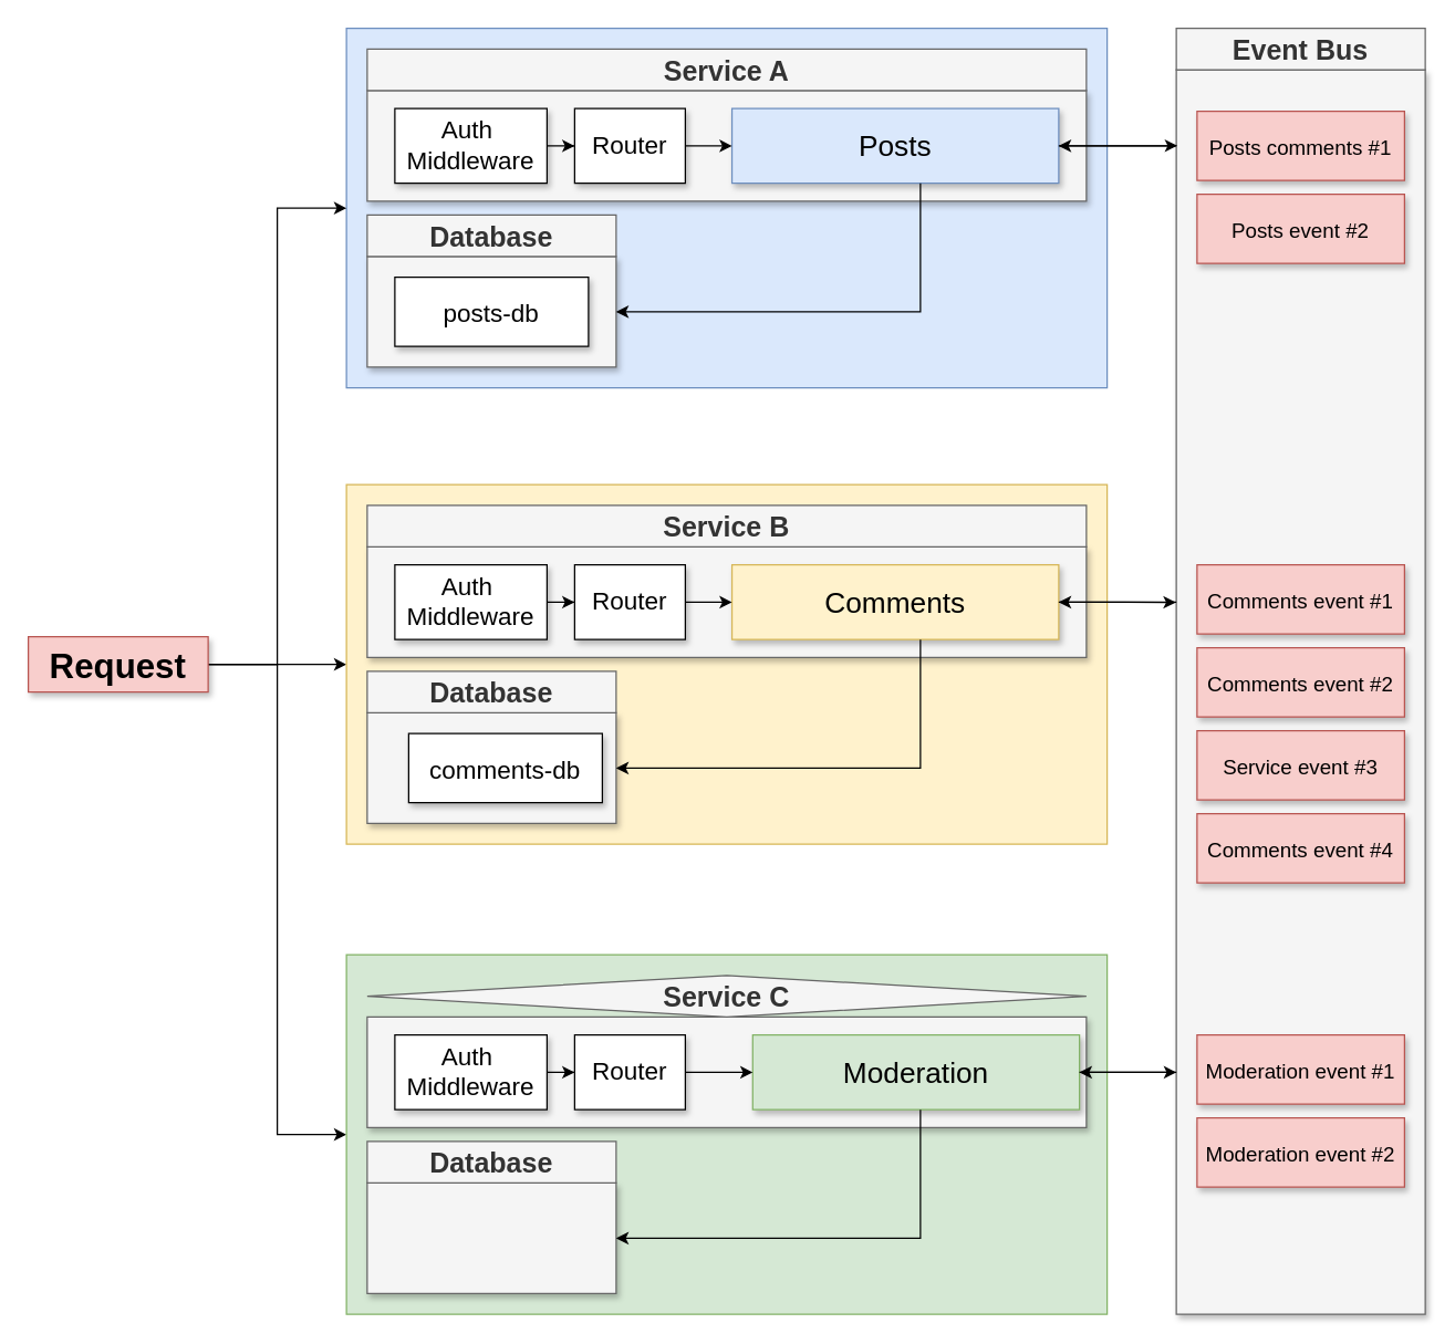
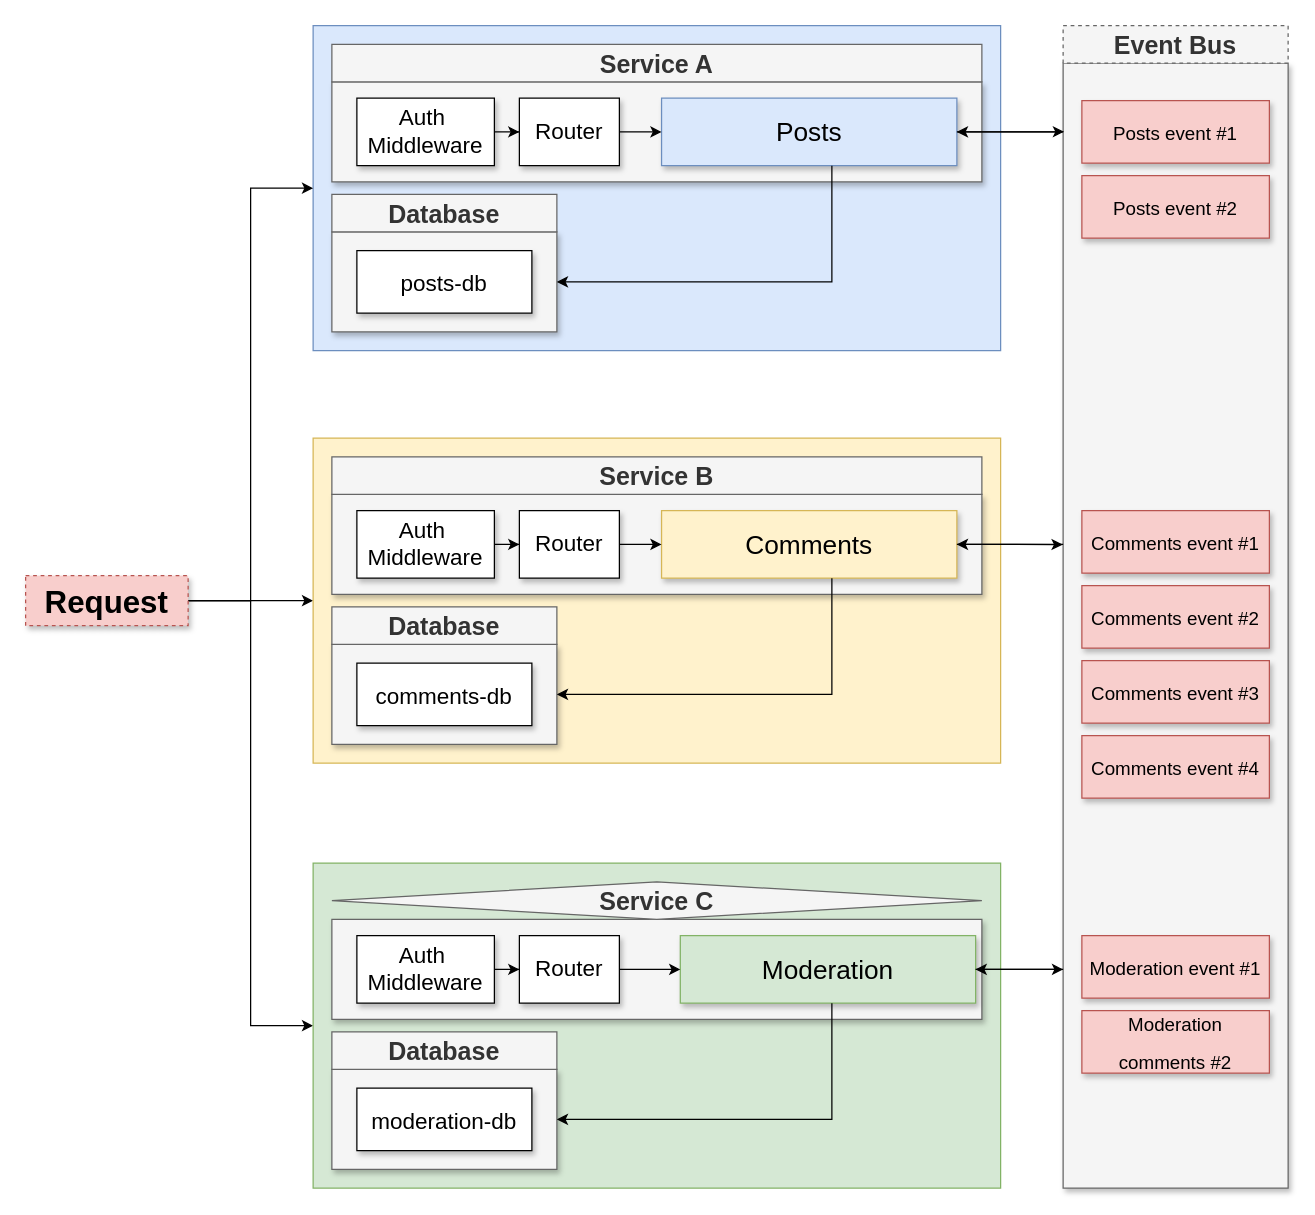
  <mxCell id="0" />
  <mxCell id="1" parent="0" />
  <mxCell id="2" value="" style="rounded=0;whiteSpace=wrap;html=1;shadow=0;strokeWidth=1;fontSize=30;fillColor=#dae8fc;strokeColor=#6c8ebf;" parent="1" vertex="1"><mxGeometry x="250" y="20" width="550" height="260" as="geometry" /></mxCell>
  <mxCell id="3" style="edgeStyle=orthogonalEdgeStyle;rounded=0;orthogonalLoop=1;jettySize=auto;html=1;entryX=0;entryY=0.5;entryDx=0;entryDy=0;" parent="1" source="6" target="2" edge="1"><mxGeometry relative="1" as="geometry" /></mxCell>
  <mxCell id="4" style="edgeStyle=orthogonalEdgeStyle;rounded=0;orthogonalLoop=1;jettySize=auto;html=1;entryX=0;entryY=0.5;entryDx=0;entryDy=0;" parent="1" source="6" target="21" edge="1"><mxGeometry relative="1" as="geometry" /></mxCell>
  <mxCell id="5" style="edgeStyle=orthogonalEdgeStyle;rounded=0;orthogonalLoop=1;jettySize=auto;html=1;entryX=0;entryY=0.5;entryDx=0;entryDy=0;" parent="1" source="6" target="33" edge="1"><mxGeometry relative="1" as="geometry" /></mxCell>
- <mxCell id="6" value="Request" style="rounded=0;whiteSpace=wrap;html=1;shadow=1;strokeWidth=1;fillColor=#f8cecc;fontSize=25;strokeColor=#b85450;fontStyle=1" parent="1" vertex="1"><mxGeometry x="20" y="460" width="130" height="40" as="geometry" /></mxCell>
+ <mxCell id="6" value="Request" style="rounded=0;whiteSpace=wrap;html=1;shadow=1;strokeWidth=1;fillColor=#f8cecc;fontSize=25;strokeColor=#b85450;fontStyle=1;dashed=1;" parent="1" vertex="1"><mxGeometry x="20" y="460" width="130" height="40" as="geometry" /></mxCell>
  <mxCell id="7" value="" style="rounded=0;whiteSpace=wrap;html=1;shadow=1;fontSize=28;fillColor=#f5f5f5;strokeColor=#666666;fontColor=#333333;" parent="1" vertex="1"><mxGeometry x="265" y="185" width="180" height="80" as="geometry" /></mxCell>
  <mxCell id="8" value="&lt;font style=&quot;font-size: 18px;&quot;&gt;posts-db&lt;/font&gt;" style="rounded=0;whiteSpace=wrap;html=1;shadow=1;fontSize=21;" parent="1" vertex="1"><mxGeometry x="285" y="200" width="140" height="50" as="geometry" /></mxCell>
  <mxCell id="9" value="Database" style="rounded=0;whiteSpace=wrap;html=1;shadow=0;fontSize=20;fillColor=#f5f5f5;strokeColor=#666666;fontColor=#333333;fontStyle=1" parent="1" vertex="1"><mxGeometry x="265" y="155" width="180" height="30" as="geometry" /></mxCell>
  <mxCell id="10" value="" style="rounded=0;whiteSpace=wrap;html=1;shadow=1;fontSize=28;fillColor=#f5f5f5;strokeColor=#666666;fontColor=#333333;" parent="1" vertex="1"><mxGeometry x="265" y="65" width="520" height="80" as="geometry" /></mxCell>
  <mxCell id="11" value="Posts" style="rounded=0;whiteSpace=wrap;html=1;shadow=1;fontSize=21;fillColor=#dae8fc;strokeColor=#6c8ebf;" parent="1" vertex="1"><mxGeometry x="528.75" y="78" width="236.25" height="54" as="geometry" /></mxCell>
  <mxCell id="12" value="Auth&amp;nbsp;&lt;div&gt;Middleware&lt;/div&gt;" style="rounded=0;whiteSpace=wrap;html=1;shadow=1;fontSize=18;" parent="1" vertex="1"><mxGeometry x="285" y="78" width="110" height="54" as="geometry" /></mxCell>
  <mxCell id="13" style="edgeStyle=orthogonalEdgeStyle;rounded=0;orthogonalLoop=1;jettySize=auto;html=1;exitX=1;exitY=0.5;exitDx=0;exitDy=0;fontSize=22;" parent="1" source="14" target="11" edge="1"><mxGeometry relative="1" as="geometry" /></mxCell>
  <mxCell id="14" value="Router" style="rounded=0;whiteSpace=wrap;html=1;shadow=1;fontSize=18;" parent="1" vertex="1"><mxGeometry x="415" y="78" width="80" height="54" as="geometry" /></mxCell>
  <mxCell id="15" style="edgeStyle=orthogonalEdgeStyle;rounded=0;orthogonalLoop=1;jettySize=auto;html=1;exitX=1;exitY=0.5;exitDx=0;exitDy=0;fontSize=22;" parent="1" source="12" target="14" edge="1"><mxGeometry relative="1" as="geometry" /></mxCell>
  <mxCell id="16" value="Service A" style="rounded=0;whiteSpace=wrap;html=1;shadow=0;fontSize=20;fillColor=#f5f5f5;strokeColor=#666666;fontColor=#333333;fontStyle=1" parent="1" vertex="1"><mxGeometry x="265" y="35" width="520" height="30" as="geometry" /></mxCell>
  <mxCell id="17" style="edgeStyle=orthogonalEdgeStyle;rounded=0;orthogonalLoop=1;jettySize=auto;html=1;" parent="1" source="11" edge="1"><mxGeometry relative="1" as="geometry"><mxPoint x="445" y="225" as="targetPoint" /><Array as="points"><mxPoint x="665" y="225" /></Array></mxGeometry></mxCell>
  <mxCell id="18" value="" style="rounded=0;whiteSpace=wrap;html=1;shadow=1;fontSize=28;fillColor=#f5f5f5;strokeColor=#666666;fontColor=#333333;" parent="1" vertex="1"><mxGeometry x="850" y="50" width="180" height="900" as="geometry" /></mxCell>
- <mxCell id="19" value="Event Bus" style="rounded=0;whiteSpace=wrap;html=1;shadow=0;fontSize=20;fillColor=#f5f5f5;strokeColor=#666666;fontColor=#333333;fontStyle=1" parent="1" vertex="1"><mxGeometry x="850" y="20" width="180" height="30" as="geometry" /></mxCell>
- <mxCell id="20" value="&lt;font style=&quot;font-weight: normal; font-size: 15px;&quot;&gt;Posts comments #1&lt;/font&gt;" style="rounded=0;whiteSpace=wrap;html=1;shadow=1;strokeWidth=1;fillColor=#f8cecc;fontSize=25;strokeColor=#b85450;fontStyle=1;horizontal=1;labelPosition=center;verticalLabelPosition=middle;align=center;verticalAlign=middle;spacing=2;spacingBottom=6;" parent="1" vertex="1"><mxGeometry x="865" y="80" width="150" height="50" as="geometry" /></mxCell>
+ <mxCell id="19" value="Event Bus" style="rounded=0;whiteSpace=wrap;html=1;shadow=0;fontSize=20;fillColor=#f5f5f5;strokeColor=#666666;fontColor=#333333;fontStyle=1;dashed=1;" parent="1" vertex="1"><mxGeometry x="850" y="20" width="180" height="30" as="geometry" /></mxCell>
+ <mxCell id="20" value="&lt;font style=&quot;font-weight: normal; font-size: 15px;&quot;&gt;Posts event #1&lt;/font&gt;" style="rounded=0;whiteSpace=wrap;html=1;shadow=1;strokeWidth=1;fillColor=#f8cecc;fontSize=25;strokeColor=#b85450;fontStyle=1;horizontal=1;labelPosition=center;verticalLabelPosition=middle;align=center;verticalAlign=middle;spacing=2;spacingBottom=6;" parent="1" vertex="1"><mxGeometry x="865" y="80" width="150" height="50" as="geometry" /></mxCell>
  <mxCell id="21" value="" style="rounded=0;whiteSpace=wrap;html=1;shadow=0;strokeWidth=1;fontSize=30;fillColor=#fff2cc;strokeColor=#d6b656;" parent="1" vertex="1"><mxGeometry x="250" y="350" width="550" height="260" as="geometry" /></mxCell>
  <mxCell id="22" value="" style="rounded=0;whiteSpace=wrap;html=1;shadow=1;fontSize=28;fillColor=#f5f5f5;strokeColor=#666666;fontColor=#333333;" parent="1" vertex="1"><mxGeometry x="265" y="515" width="180" height="80" as="geometry" /></mxCell>
- <mxCell id="23" value="&lt;font style=&quot;font-size: 18px;&quot;&gt;comments-db&lt;/font&gt;" style="rounded=0;whiteSpace=wrap;html=1;shadow=1;fontSize=21;" parent="1" vertex="1"><mxGeometry x="295" y="530" width="140" height="50" as="geometry" /></mxCell>
+ <mxCell id="23" value="&lt;font style=&quot;font-size: 18px;&quot;&gt;comments-db&lt;/font&gt;" style="rounded=0;whiteSpace=wrap;html=1;shadow=1;fontSize=21;" parent="1" vertex="1"><mxGeometry x="285" y="530" width="140" height="50" as="geometry" /></mxCell>
  <mxCell id="24" value="Database" style="rounded=0;whiteSpace=wrap;html=1;shadow=0;fontSize=20;fillColor=#f5f5f5;strokeColor=#666666;fontColor=#333333;fontStyle=1" parent="1" vertex="1"><mxGeometry x="265" y="485" width="180" height="30" as="geometry" /></mxCell>
  <mxCell id="25" value="" style="rounded=0;whiteSpace=wrap;html=1;shadow=1;fontSize=28;fillColor=#f5f5f5;strokeColor=#666666;fontColor=#333333;" parent="1" vertex="1"><mxGeometry x="265" y="395" width="520" height="80" as="geometry" /></mxCell>
  <mxCell id="26" value="Comments" style="rounded=0;whiteSpace=wrap;html=1;shadow=1;fontSize=21;fillColor=#fff2cc;strokeColor=#d6b656;" parent="1" vertex="1"><mxGeometry x="528.75" y="408" width="236.25" height="54" as="geometry" /></mxCell>
  <mxCell id="27" value="Auth&amp;nbsp;&lt;div&gt;Middleware&lt;/div&gt;" style="rounded=0;whiteSpace=wrap;html=1;shadow=1;fontSize=18;" parent="1" vertex="1"><mxGeometry x="285" y="408" width="110" height="54" as="geometry" /></mxCell>
  <mxCell id="28" style="edgeStyle=orthogonalEdgeStyle;rounded=0;orthogonalLoop=1;jettySize=auto;html=1;exitX=1;exitY=0.5;exitDx=0;exitDy=0;fontSize=22;" parent="1" source="29" target="26" edge="1"><mxGeometry relative="1" as="geometry" /></mxCell>
  <mxCell id="29" value="Router" style="rounded=0;whiteSpace=wrap;html=1;shadow=1;fontSize=18;" parent="1" vertex="1"><mxGeometry x="415" y="408" width="80" height="54" as="geometry" /></mxCell>
  <mxCell id="30" style="edgeStyle=orthogonalEdgeStyle;rounded=0;orthogonalLoop=1;jettySize=auto;html=1;exitX=1;exitY=0.5;exitDx=0;exitDy=0;fontSize=22;" parent="1" source="27" target="29" edge="1"><mxGeometry relative="1" as="geometry" /></mxCell>
  <mxCell id="31" value="Service B" style="rounded=0;whiteSpace=wrap;html=1;shadow=0;fontSize=20;fillColor=#f5f5f5;strokeColor=#666666;fontColor=#333333;fontStyle=1" parent="1" vertex="1"><mxGeometry x="265" y="365" width="520" height="30" as="geometry" /></mxCell>
  <mxCell id="32" style="edgeStyle=orthogonalEdgeStyle;rounded=0;orthogonalLoop=1;jettySize=auto;html=1;" parent="1" source="26" edge="1"><mxGeometry relative="1" as="geometry"><mxPoint x="445" y="555" as="targetPoint" /><Array as="points"><mxPoint x="665" y="555" /></Array></mxGeometry></mxCell>
  <mxCell id="33" value="" style="rounded=0;whiteSpace=wrap;html=1;shadow=0;strokeWidth=1;fontSize=30;fillColor=#d5e8d4;strokeColor=#82b366;" parent="1" vertex="1"><mxGeometry x="250" y="690" width="550" height="260" as="geometry" /></mxCell>
  <mxCell id="34" value="" style="rounded=0;whiteSpace=wrap;html=1;shadow=1;fontSize=28;fillColor=#f5f5f5;strokeColor=#666666;fontColor=#333333;" parent="1" vertex="1"><mxGeometry x="265" y="855" width="180" height="80" as="geometry" /></mxCell>
+ <mxCell id="35" value="&lt;font style=&quot;font-size: 18px;&quot;&gt;moderation-db&lt;/font&gt;" style="rounded=0;whiteSpace=wrap;html=1;shadow=1;fontSize=21;" parent="1" vertex="1"><mxGeometry x="285" y="870" width="140" height="50" as="geometry" /></mxCell>
  <mxCell id="36" value="Database" style="rounded=0;whiteSpace=wrap;html=1;shadow=0;fontSize=20;fillColor=#f5f5f5;strokeColor=#666666;fontColor=#333333;fontStyle=1" parent="1" vertex="1"><mxGeometry x="265" y="825" width="180" height="30" as="geometry" /></mxCell>
  <mxCell id="37" value="" style="rounded=0;whiteSpace=wrap;html=1;shadow=1;fontSize=28;fillColor=#f5f5f5;strokeColor=#666666;fontColor=#333333;" parent="1" vertex="1"><mxGeometry x="265" y="735" width="520" height="80" as="geometry" /></mxCell>
  <mxCell id="38" value="Moderation" style="rounded=0;whiteSpace=wrap;html=1;shadow=1;fontSize=21;fillColor=#d5e8d4;strokeColor=#82b366;" parent="1" vertex="1"><mxGeometry x="543.75" y="748" width="236.25" height="54" as="geometry" /></mxCell>
  <mxCell id="39" value="Auth&amp;nbsp;&lt;div&gt;Middleware&lt;/div&gt;" style="rounded=0;whiteSpace=wrap;html=1;shadow=1;fontSize=18;" parent="1" vertex="1"><mxGeometry x="285" y="748" width="110" height="54" as="geometry" /></mxCell>
  <mxCell id="40" style="edgeStyle=orthogonalEdgeStyle;rounded=0;orthogonalLoop=1;jettySize=auto;html=1;exitX=1;exitY=0.5;exitDx=0;exitDy=0;fontSize=22;" parent="1" source="41" target="38" edge="1"><mxGeometry relative="1" as="geometry" /></mxCell>
  <mxCell id="41" value="Router" style="rounded=0;whiteSpace=wrap;html=1;shadow=1;fontSize=18;" parent="1" vertex="1"><mxGeometry x="415" y="748" width="80" height="54" as="geometry" /></mxCell>
  <mxCell id="42" style="edgeStyle=orthogonalEdgeStyle;rounded=0;orthogonalLoop=1;jettySize=auto;html=1;exitX=1;exitY=0.5;exitDx=0;exitDy=0;fontSize=22;" parent="1" source="39" target="41" edge="1"><mxGeometry relative="1" as="geometry" /></mxCell>
  <mxCell id="43" value="Service C" style="rhombus;whiteSpace=wrap;html=1;shadow=0;fontSize=20;fillColor=#f5f5f5;strokeColor=#666666;fontColor=#333333;fontStyle=1;" parent="1" vertex="1"><mxGeometry x="265" y="705" width="520" height="30" as="geometry" /></mxCell>
  <mxCell id="44" style="edgeStyle=orthogonalEdgeStyle;rounded=0;orthogonalLoop=1;jettySize=auto;html=1;" parent="1" source="38" edge="1"><mxGeometry relative="1" as="geometry"><mxPoint x="445" y="895" as="targetPoint" /><Array as="points"><mxPoint x="665" y="895" /></Array></mxGeometry></mxCell>
  <mxCell id="45" value="&lt;font style=&quot;font-weight: normal; font-size: 15px;&quot;&gt;Posts event #2&lt;/font&gt;" style="rounded=0;whiteSpace=wrap;html=1;shadow=1;strokeWidth=1;fillColor=#f8cecc;fontSize=25;strokeColor=#b85450;fontStyle=1;horizontal=1;labelPosition=center;verticalLabelPosition=middle;align=center;verticalAlign=middle;spacing=2;spacingBottom=6;" parent="1" vertex="1"><mxGeometry x="865" y="140" width="150" height="50" as="geometry" /></mxCell>
  <mxCell id="46" value="&lt;font style=&quot;font-weight: normal; font-size: 15px;&quot;&gt;Comments event #1&lt;/font&gt;" style="rounded=0;whiteSpace=wrap;html=1;shadow=1;strokeWidth=1;fillColor=#f8cecc;fontSize=25;strokeColor=#b85450;fontStyle=1;horizontal=1;labelPosition=center;verticalLabelPosition=middle;align=center;verticalAlign=middle;spacing=2;spacingBottom=6;" parent="1" vertex="1"><mxGeometry x="865" y="408" width="150" height="50" as="geometry" /></mxCell>
  <mxCell id="47" value="&lt;font style=&quot;font-weight: normal; font-size: 15px;&quot;&gt;Comments event #2&lt;/font&gt;" style="rounded=0;whiteSpace=wrap;html=1;shadow=1;strokeWidth=1;fillColor=#f8cecc;fontSize=25;strokeColor=#b85450;fontStyle=1;horizontal=1;labelPosition=center;verticalLabelPosition=middle;align=center;verticalAlign=middle;spacing=2;spacingBottom=6;" parent="1" vertex="1"><mxGeometry x="865" y="468" width="150" height="50" as="geometry" /></mxCell>
- <mxCell id="48" value="&lt;font style=&quot;font-weight: normal; font-size: 15px;&quot;&gt;Service event #3&lt;/font&gt;" style="rounded=0;whiteSpace=wrap;html=1;shadow=1;strokeWidth=1;fillColor=#f8cecc;fontSize=25;strokeColor=#b85450;fontStyle=1;horizontal=1;labelPosition=center;verticalLabelPosition=middle;align=center;verticalAlign=middle;spacing=2;spacingBottom=6;" parent="1" vertex="1"><mxGeometry x="865" y="528" width="150" height="50" as="geometry" /></mxCell>
+ <mxCell id="48" value="&lt;font style=&quot;font-weight: normal; font-size: 15px;&quot;&gt;Comments event #3&lt;/font&gt;" style="rounded=0;whiteSpace=wrap;html=1;shadow=1;strokeWidth=1;fillColor=#f8cecc;fontSize=25;strokeColor=#b85450;fontStyle=1;horizontal=1;labelPosition=center;verticalLabelPosition=middle;align=center;verticalAlign=middle;spacing=2;spacingBottom=6;" parent="1" vertex="1"><mxGeometry x="865" y="528" width="150" height="50" as="geometry" /></mxCell>
  <mxCell id="49" value="&lt;font style=&quot;font-weight: normal; font-size: 15px;&quot;&gt;Comments event #4&lt;/font&gt;" style="rounded=0;whiteSpace=wrap;html=1;shadow=1;strokeWidth=1;fillColor=#f8cecc;fontSize=25;strokeColor=#b85450;fontStyle=1;horizontal=1;labelPosition=center;verticalLabelPosition=middle;align=center;verticalAlign=middle;spacing=2;spacingBottom=6;" parent="1" vertex="1"><mxGeometry x="865" y="588" width="150" height="50" as="geometry" /></mxCell>
  <mxCell id="50" value="&lt;font style=&quot;font-weight: normal; font-size: 15px;&quot;&gt;Moderation event #1&lt;/font&gt;" style="rounded=0;whiteSpace=wrap;html=1;shadow=1;strokeWidth=1;fillColor=#f8cecc;fontSize=25;strokeColor=#b85450;fontStyle=1;horizontal=1;labelPosition=center;verticalLabelPosition=middle;align=center;verticalAlign=middle;spacing=2;spacingBottom=6;" parent="1" vertex="1"><mxGeometry x="865" y="748" width="150" height="50" as="geometry" /></mxCell>
- <mxCell id="51" value="&lt;font style=&quot;font-weight: normal; font-size: 15px;&quot;&gt;Moderation event #2&lt;/font&gt;" style="rounded=0;whiteSpace=wrap;html=1;shadow=1;strokeWidth=1;fillColor=#f8cecc;fontSize=25;strokeColor=#b85450;fontStyle=1;horizontal=1;labelPosition=center;verticalLabelPosition=middle;align=center;verticalAlign=middle;spacing=2;spacingBottom=6;" parent="1" vertex="1"><mxGeometry x="865" y="808" width="150" height="50" as="geometry" /></mxCell>
+ <mxCell id="51" value="&lt;font style=&quot;font-weight: normal; font-size: 15px;&quot;&gt;Moderation comments #2&lt;/font&gt;" style="rounded=0;whiteSpace=wrap;html=1;shadow=1;strokeWidth=1;fillColor=#f8cecc;fontSize=25;strokeColor=#b85450;fontStyle=1;horizontal=1;labelPosition=center;verticalLabelPosition=middle;align=center;verticalAlign=middle;spacing=2;spacingBottom=6;" parent="1" vertex="1"><mxGeometry x="865" y="808" width="150" height="50" as="geometry" /></mxCell>
  <mxCell id="52" style="edgeStyle=orthogonalEdgeStyle;rounded=0;orthogonalLoop=1;jettySize=auto;html=1;entryX=0.004;entryY=0.061;entryDx=0;entryDy=0;entryPerimeter=0;" parent="1" source="11" target="18" edge="1"><mxGeometry relative="1" as="geometry" /></mxCell>
  <mxCell id="53" style="edgeStyle=orthogonalEdgeStyle;rounded=0;orthogonalLoop=1;jettySize=auto;html=1;" parent="1" source="38" edge="1"><mxGeometry relative="1" as="geometry"><mxPoint x="850" y="775" as="targetPoint" /></mxGeometry></mxCell>
  <mxCell id="54" style="edgeStyle=orthogonalEdgeStyle;rounded=0;orthogonalLoop=1;jettySize=auto;html=1;entryX=1;entryY=0.5;entryDx=0;entryDy=0;" parent="1" source="18" target="38" edge="1"><mxGeometry relative="1" as="geometry"><Array as="points"><mxPoint x="820" y="775" /><mxPoint x="820" y="775" /></Array></mxGeometry></mxCell>
  <mxCell id="55" style="edgeStyle=orthogonalEdgeStyle;rounded=0;orthogonalLoop=1;jettySize=auto;html=1;entryX=1;entryY=0.5;entryDx=0;entryDy=0;" parent="1" source="18" target="11" edge="1"><mxGeometry relative="1" as="geometry"><Array as="points"><mxPoint x="820" y="105" /><mxPoint x="820" y="105" /></Array></mxGeometry></mxCell>
  <mxCell id="56" style="edgeStyle=orthogonalEdgeStyle;rounded=0;orthogonalLoop=1;jettySize=auto;html=1;entryX=-0.002;entryY=0.428;entryDx=0;entryDy=0;entryPerimeter=0;" parent="1" source="26" target="18" edge="1"><mxGeometry relative="1" as="geometry" /></mxCell>
  <mxCell id="57" style="edgeStyle=orthogonalEdgeStyle;rounded=0;orthogonalLoop=1;jettySize=auto;html=1;entryX=1;entryY=0.5;entryDx=0;entryDy=0;" parent="1" source="18" target="26" edge="1"><mxGeometry relative="1" as="geometry"><Array as="points"><mxPoint x="820" y="435" /><mxPoint x="820" y="435" /></Array></mxGeometry></mxCell>
